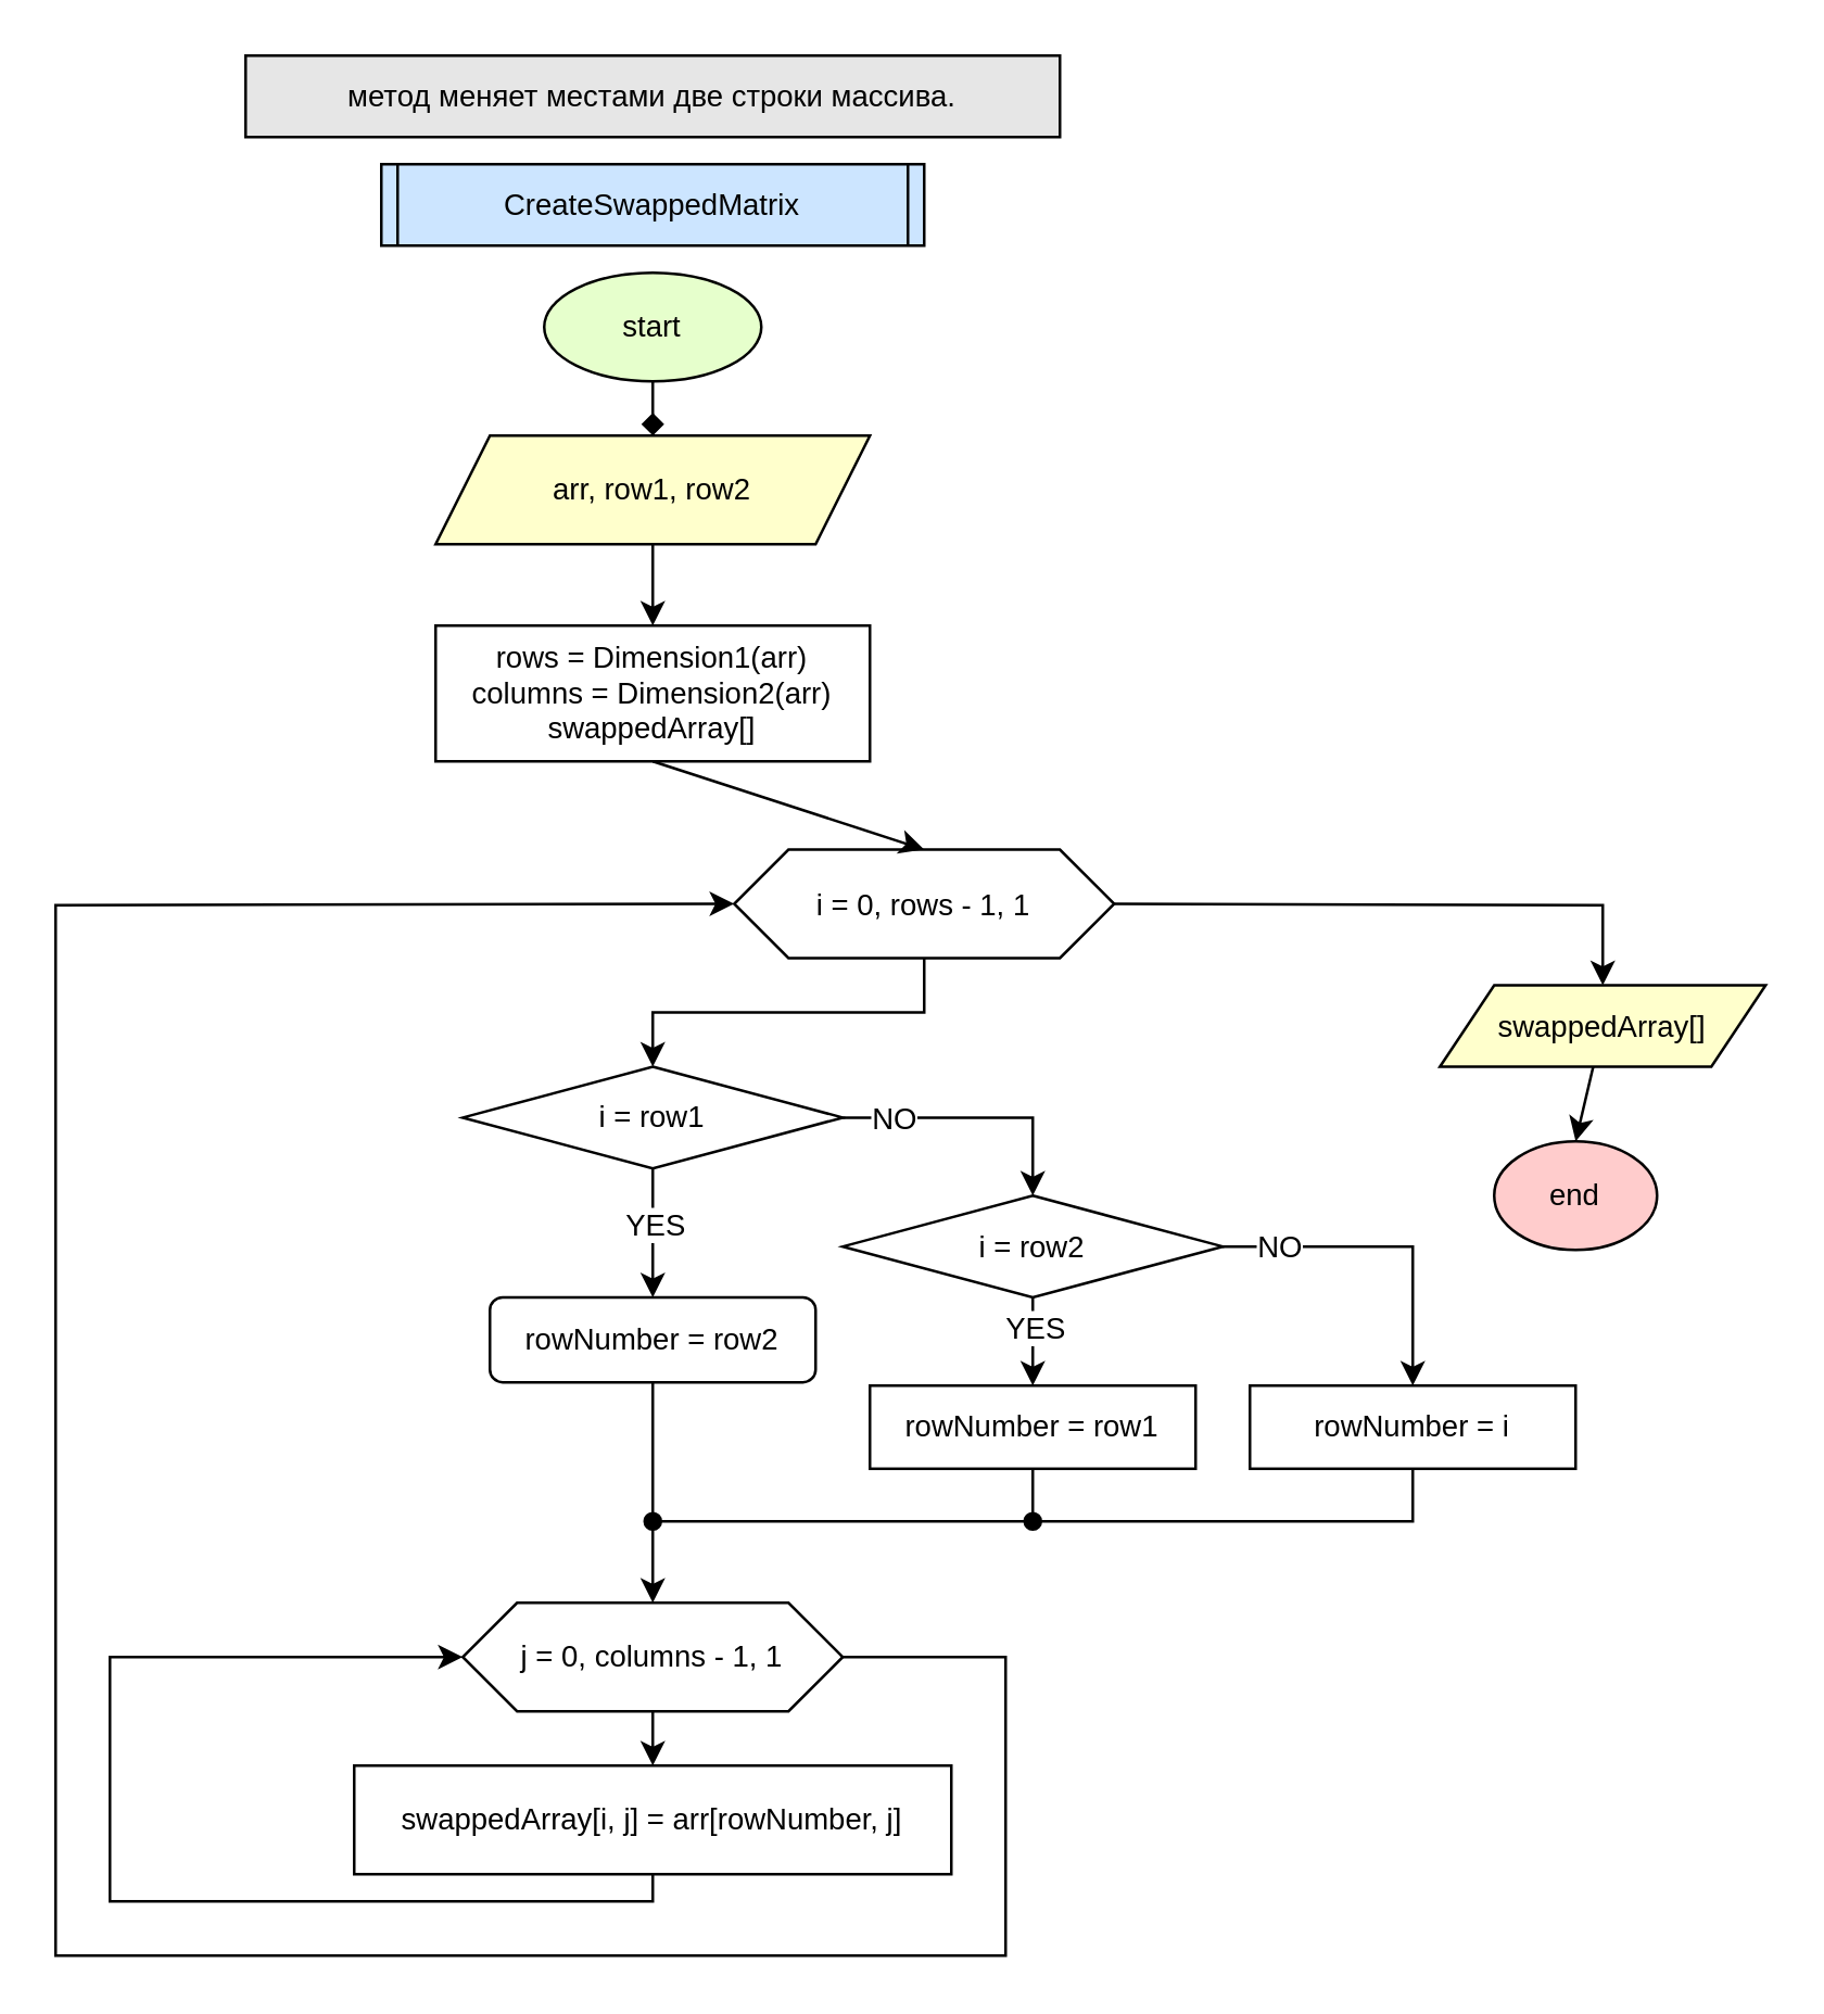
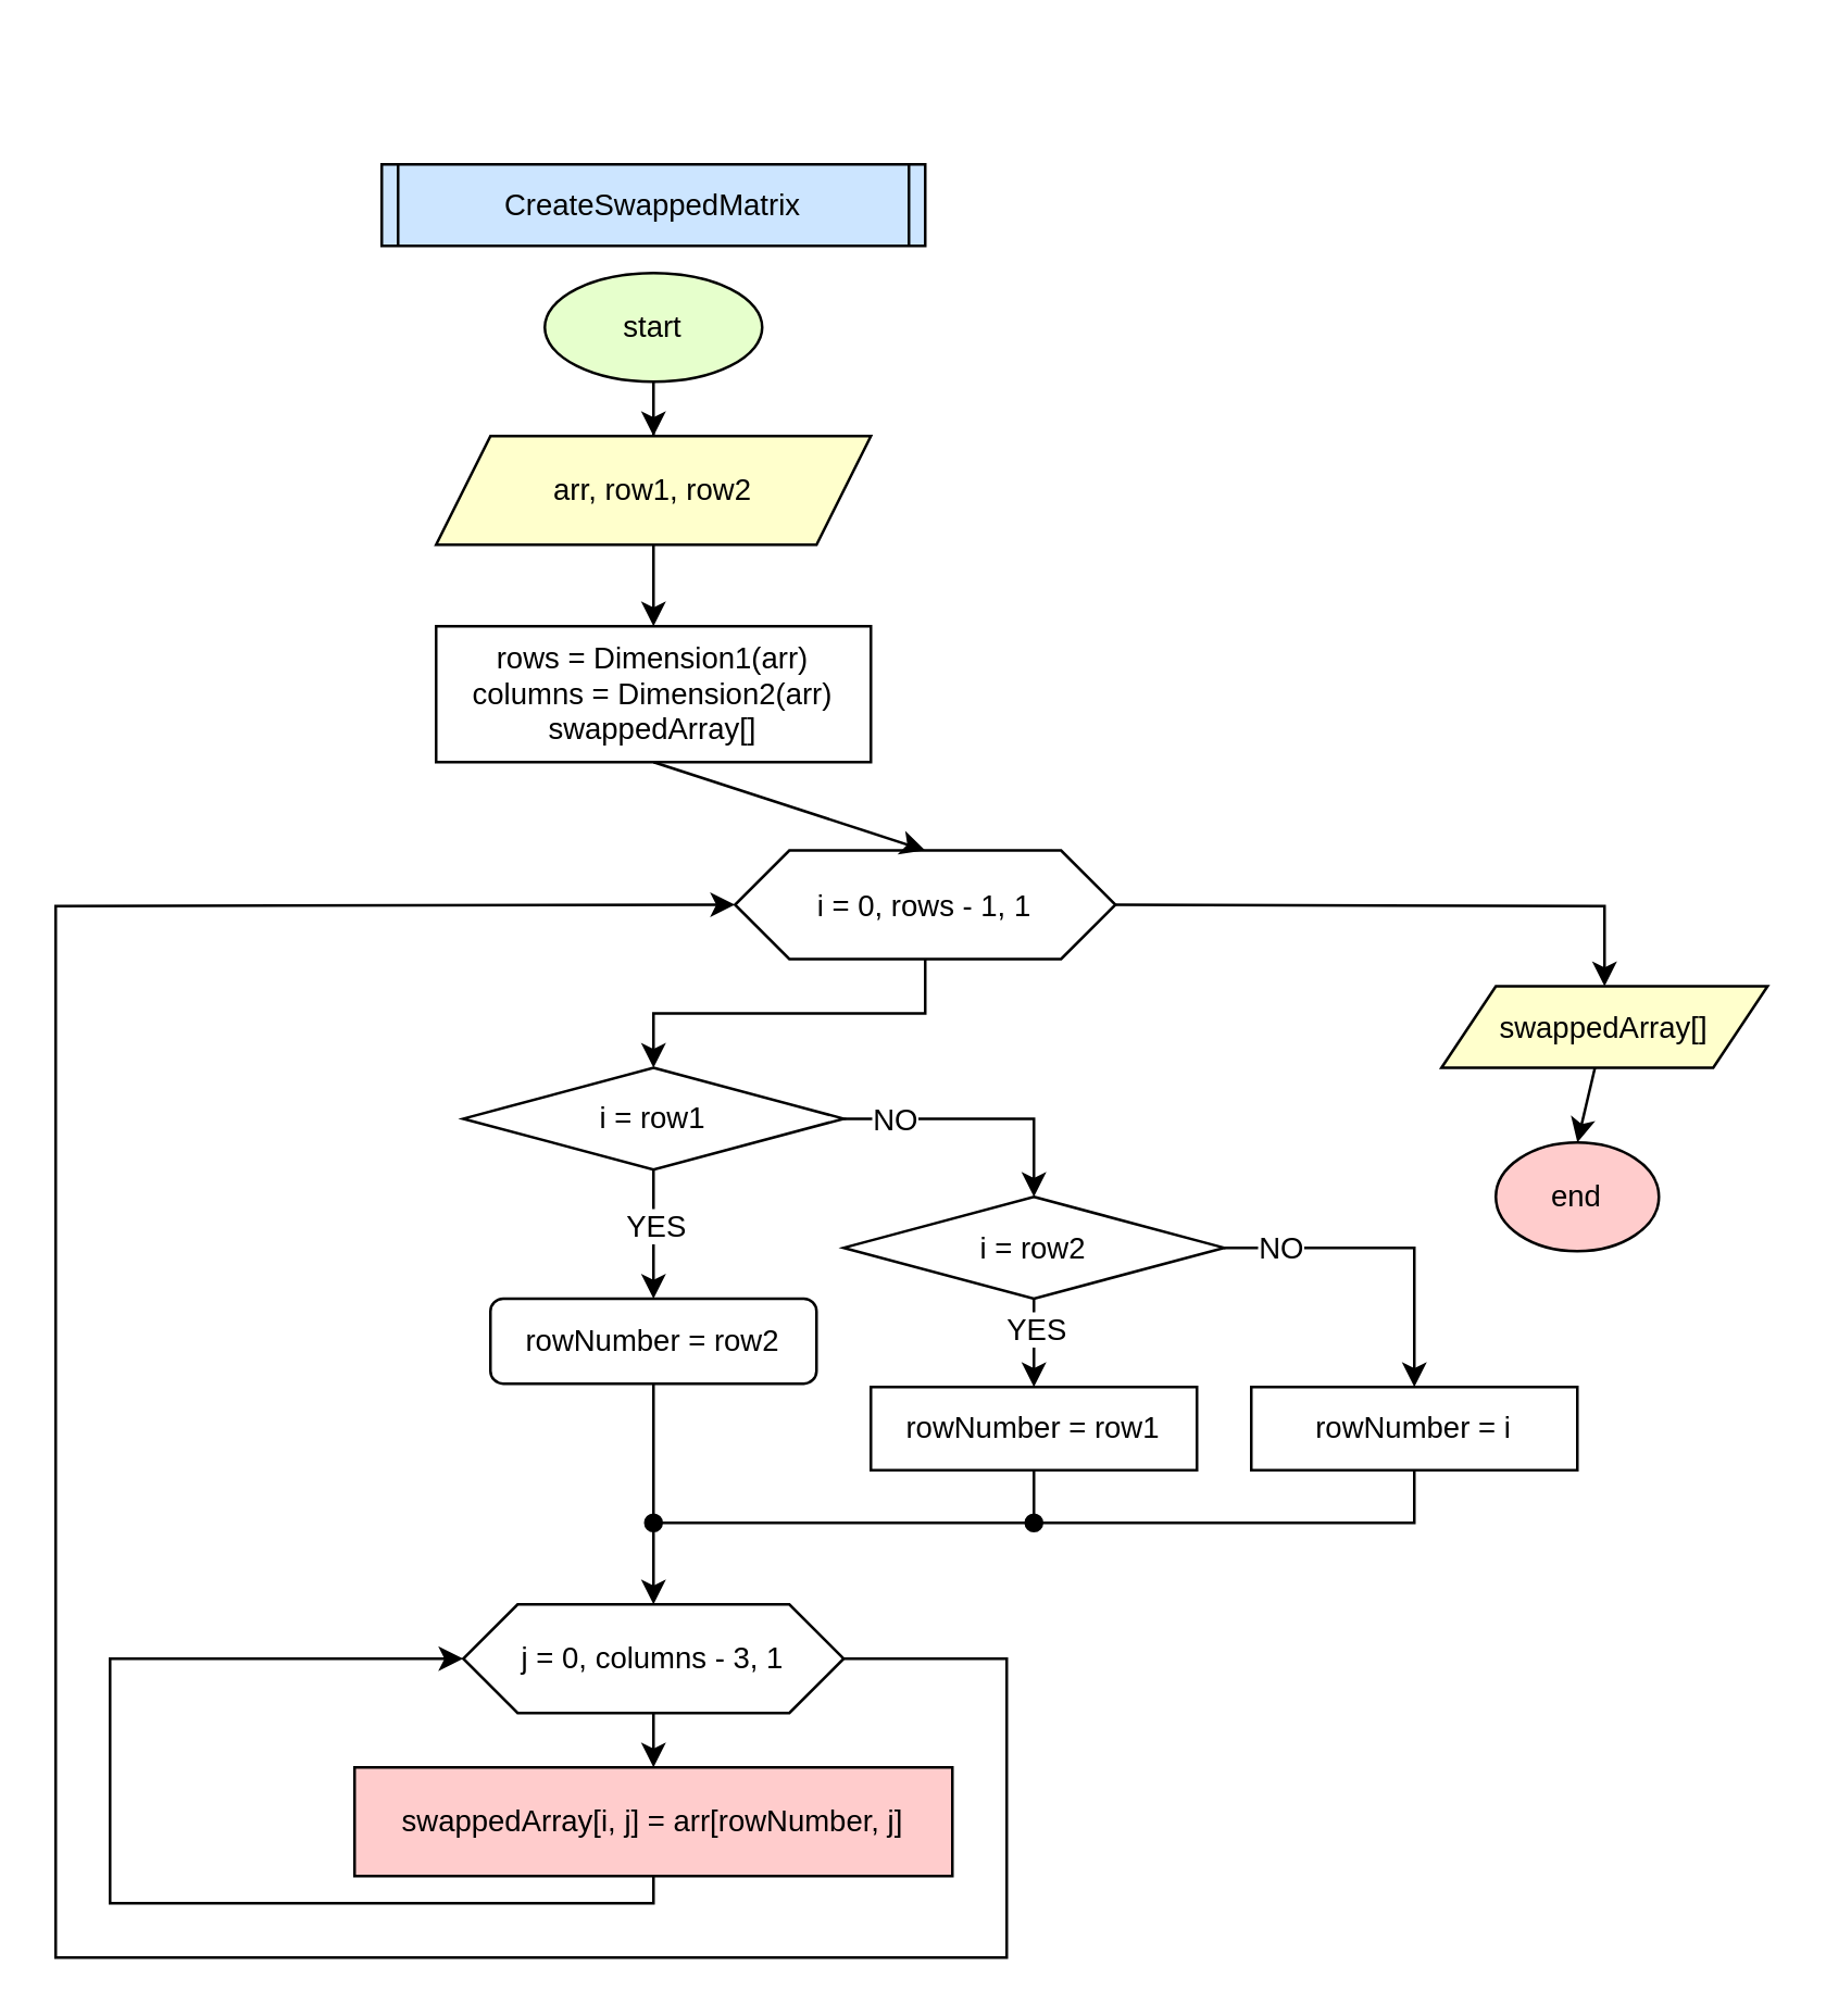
  <mxCell id="0" />
  <mxCell id="1" parent="0" />
- <mxCell id="2" value="" style="edgeStyle=orthogonalEdgeStyle;rounded=0;orthogonalLoop=1;jettySize=auto;html=1;entryX=0.5;entryY=0;entryDx=0;entryDy=0;fillColor=#FFFFFF;strokeColor=#000000;fontColor=#000000;labelBackgroundColor=none;endArrow=diamond;" edge="1" parent="1" source="3" target="6"><mxGeometry relative="1" as="geometry"><mxPoint x="240.029" y="150" as="targetPoint" /></mxGeometry></mxCell>
+ <mxCell id="2" value="" style="edgeStyle=orthogonalEdgeStyle;rounded=0;orthogonalLoop=1;jettySize=auto;html=1;entryX=0.5;entryY=0;entryDx=0;entryDy=0;fillColor=#FFFFFF;strokeColor=#000000;fontColor=#000000;labelBackgroundColor=none;" edge="1" parent="1" source="3" target="6"><mxGeometry relative="1" as="geometry"><mxPoint x="240.029" y="150" as="targetPoint" /></mxGeometry></mxCell>
  <mxCell id="3" value="start" style="ellipse;whiteSpace=wrap;html=1;fillColor=#E6FFCC;fontSize=11;strokeColor=#000000;fontColor=#000000;rounded=0;labelBackgroundColor=none;endArrow=classic;" vertex="1" parent="1"><mxGeometry x="200" y="100" width="80" height="40" as="geometry" /></mxCell>
  <mxCell id="4" value="CreateSwappedMatrix" style="shape=process;whiteSpace=wrap;html=1;backgroundOutline=1;size=0.029;fillColor=#CCE5FF;fontSize=11;strokeColor=#000000;fontColor=#000000;rounded=0;labelBackgroundColor=none;endArrow=classic;" vertex="1" parent="1"><mxGeometry x="140" y="60" width="200" height="30" as="geometry" /></mxCell>
  <mxCell id="5" value="" style="edgeStyle=orthogonalEdgeStyle;rounded=0;orthogonalLoop=1;jettySize=auto;html=1;fillColor=#FFFFFF;strokeColor=#000000;fontColor=#000000;labelBackgroundColor=none;" edge="1" parent="1" source="6" target="7"><mxGeometry relative="1" as="geometry" /></mxCell>
  <mxCell id="6" value="arr, row1, row2" style="shape=parallelogram;perimeter=parallelogramPerimeter;whiteSpace=wrap;html=1;fixedSize=1;fillColor=#FFFFCC;fontSize=11;strokeColor=#000000;fontColor=#000000;rounded=0;labelBackgroundColor=none;endArrow=classic;" vertex="1" parent="1"><mxGeometry x="160" y="160" width="160" height="40" as="geometry" /></mxCell>
  <mxCell id="7" value="rows = Dimension1(arr)&lt;br&gt;columns = Dimension2(arr)&lt;br&gt;swappedArray[]" style="whiteSpace=wrap;html=1;fillColor=#FFFFFF;fontSize=11;strokeColor=#000000;fontColor=#000000;rounded=0;labelBackgroundColor=none;endArrow=classic;" vertex="1" parent="1"><mxGeometry x="160" y="230" width="160" height="50" as="geometry" /></mxCell>
  <mxCell id="8" style="edgeStyle=none;rounded=0;orthogonalLoop=1;jettySize=auto;html=1;exitX=1;exitY=0.5;exitDx=0;exitDy=0;fillColor=#FFFFFF;strokeColor=#000000;fontColor=#000000;labelBackgroundColor=none;" edge="1" parent="1" source="10" target="19"><mxGeometry relative="1" as="geometry"><Array as="points"><mxPoint x="590" y="333" /></Array></mxGeometry></mxCell>
  <mxCell id="9" value="" style="edgeStyle=orthogonalEdgeStyle;rounded=0;orthogonalLoop=1;jettySize=auto;html=1;fillColor=#FFFFFF;strokeColor=#000000;fontColor=#000000;labelBackgroundColor=none;" edge="1" parent="1" source="10" target="24"><mxGeometry relative="1" as="geometry" /></mxCell>
  <mxCell id="10" value="i = 0, rows&amp;nbsp;- 1, 1" style="shape=hexagon;perimeter=hexagonPerimeter2;whiteSpace=wrap;html=1;fixedSize=1;fontSize=11;rounded=0;fillColor=#FFFFFF;strokeColor=#000000;fontColor=#000000;labelBackgroundColor=none;endArrow=classic;" vertex="1" parent="1"><mxGeometry x="270" y="312.5" width="140" height="40" as="geometry" /></mxCell>
  <mxCell id="11" style="edgeStyle=none;orthogonalLoop=1;jettySize=auto;html=1;exitX=1;exitY=0.5;exitDx=0;exitDy=0;fontSize=11;endArrow=classic;endFill=1;entryX=0;entryY=0.5;entryDx=0;entryDy=0;rounded=0;fillColor=#FFFFFF;strokeColor=#000000;fontColor=#000000;labelBackgroundColor=none;" edge="1" parent="1" source="13" target="10"><mxGeometry relative="1" as="geometry"><mxPoint x="240" y="632.5" as="targetPoint" /><Array as="points"><mxPoint x="370" y="610" /><mxPoint x="370" y="720" /><mxPoint x="20" y="720" /><mxPoint x="20" y="333" /></Array></mxGeometry></mxCell>
  <mxCell id="12" value="" style="edgeStyle=none;rounded=0;orthogonalLoop=1;jettySize=auto;html=1;endArrow=classic;endFill=1;fillColor=#FFFFFF;strokeColor=#000000;fontColor=#000000;labelBackgroundColor=none;" edge="1" parent="1" source="13" target="36"><mxGeometry relative="1" as="geometry" /></mxCell>
- <mxCell id="13" value="j = 0, columns&amp;nbsp;- 1, 1" style="shape=hexagon;perimeter=hexagonPerimeter2;whiteSpace=wrap;html=1;fixedSize=1;fontSize=11;rounded=0;fillColor=#FFFFFF;strokeColor=#000000;fontColor=#000000;labelBackgroundColor=none;endArrow=classic;" vertex="1" parent="1"><mxGeometry x="170" y="590" width="140" height="40" as="geometry" /></mxCell>
+ <mxCell id="13" value="j = 0, columns&amp;nbsp;- 3, 1" style="shape=hexagon;perimeter=hexagonPerimeter2;whiteSpace=wrap;html=1;fixedSize=1;fontSize=11;rounded=0;fillColor=#FFFFFF;strokeColor=#000000;fontColor=#000000;labelBackgroundColor=none;endArrow=classic;" vertex="1" parent="1"><mxGeometry x="170" y="590" width="140" height="40" as="geometry" /></mxCell>
  <mxCell id="14" style="edgeStyle=none;orthogonalLoop=1;jettySize=auto;html=1;entryX=0;entryY=0.5;entryDx=0;entryDy=0;fontSize=11;rounded=0;fillColor=#FFFFFF;strokeColor=#000000;fontColor=#000000;labelBackgroundColor=none;" edge="1" parent="1" target="13"><mxGeometry relative="1" as="geometry"><Array as="points"><mxPoint x="240" y="700" /><mxPoint x="40" y="700" /><mxPoint x="40" y="610" /></Array><mxPoint x="240" y="680" as="sourcePoint" /></mxGeometry></mxCell>
  <mxCell id="15" value="" style="edgeStyle=none;rounded=0;orthogonalLoop=1;jettySize=auto;html=1;entryX=0.5;entryY=0;entryDx=0;entryDy=0;exitX=0.5;exitY=1;exitDx=0;exitDy=0;fillColor=#FFFFFF;strokeColor=#000000;fontColor=#000000;labelBackgroundColor=none;" edge="1" parent="1" source="7" target="10"><mxGeometry relative="1" as="geometry"><mxPoint x="300" y="310" as="targetPoint" /><mxPoint x="240" y="300" as="sourcePoint" /></mxGeometry></mxCell>
  <mxCell id="16" value="end" style="ellipse;whiteSpace=wrap;html=1;fillColor=#FFCCCC;rounded=0;fontSize=11;strokeColor=#000000;fontColor=#000000;labelBackgroundColor=none;endArrow=classic;" vertex="1" parent="1"><mxGeometry x="550" y="420" width="60" height="40" as="geometry" /></mxCell>
- <mxCell id="17" value="метод меняет местами две строки массива." style="rounded=0;whiteSpace=wrap;html=1;fillColor=#E6E6E6;fontSize=11;strokeColor=#000000;fontColor=#000000;labelBackgroundColor=none;endArrow=classic;" vertex="1" parent="1"><mxGeometry x="90" y="20" width="300" height="30" as="geometry" /></mxCell>
  <mxCell id="18" value="" style="edgeStyle=none;rounded=0;orthogonalLoop=1;jettySize=auto;html=1;endArrow=classic;endFill=1;entryX=0.5;entryY=0;entryDx=0;entryDy=0;fillColor=#FFFFFF;strokeColor=#000000;fontColor=#000000;labelBackgroundColor=none;" edge="1" parent="1" source="19" target="16"><mxGeometry relative="1" as="geometry" /></mxCell>
  <mxCell id="19" value="swappedArray[]" style="shape=parallelogram;perimeter=parallelogramPerimeter;whiteSpace=wrap;html=1;fixedSize=1;fillColor=#FFFFCC;fontSize=11;strokeColor=#000000;fontColor=#000000;rounded=0;labelBackgroundColor=none;endArrow=classic;" vertex="1" parent="1"><mxGeometry x="530" y="362.5" width="120" height="30" as="geometry" /></mxCell>
  <mxCell id="20" style="edgeStyle=orthogonalEdgeStyle;rounded=0;orthogonalLoop=1;jettySize=auto;html=1;exitX=1;exitY=0.5;exitDx=0;exitDy=0;entryX=0.5;entryY=0;entryDx=0;entryDy=0;fillColor=#FFFFFF;strokeColor=#000000;fontColor=#000000;labelBackgroundColor=none;" edge="1" parent="1" source="24" target="29"><mxGeometry relative="1" as="geometry" /></mxCell>
  <mxCell id="21" value="NO" style="edgeLabel;html=1;align=center;verticalAlign=middle;resizable=0;points=[];fontColor=#000000;labelBackgroundColor=#FFFFFF;" vertex="1" connectable="0" parent="20"><mxGeometry x="-0.607" relative="1" as="geometry"><mxPoint as="offset" /></mxGeometry></mxCell>
  <mxCell id="22" value="" style="edgeStyle=orthogonalEdgeStyle;rounded=0;orthogonalLoop=1;jettySize=auto;html=1;fillColor=#FFFFFF;strokeColor=#000000;fontColor=#000000;labelBackgroundColor=none;" edge="1" parent="1" source="24" target="31"><mxGeometry relative="1" as="geometry" /></mxCell>
  <mxCell id="23" value="YES" style="edgeLabel;html=1;align=center;verticalAlign=middle;resizable=0;points=[];fontColor=#000000;labelBackgroundColor=#FFFFFF;" vertex="1" connectable="0" parent="22"><mxGeometry x="-0.766" relative="1" as="geometry"><mxPoint y="14" as="offset" /></mxGeometry></mxCell>
  <mxCell id="24" value="i = row1" style="rhombus;whiteSpace=wrap;html=1;rounded=0;fontSize=11;fillColor=#FFFFFF;strokeColor=#000000;fontColor=#000000;labelBackgroundColor=none;endArrow=classic;" vertex="1" parent="1"><mxGeometry x="170" y="392.5" width="140" height="37.5" as="geometry" /></mxCell>
  <mxCell id="25" value="" style="edgeStyle=orthogonalEdgeStyle;rounded=0;orthogonalLoop=1;jettySize=auto;html=1;fillColor=#FFFFFF;strokeColor=#000000;fontColor=#000000;labelBackgroundColor=none;" edge="1" parent="1" source="29" target="33"><mxGeometry relative="1" as="geometry" /></mxCell>
  <mxCell id="26" value="YES" style="edgeLabel;html=1;align=center;verticalAlign=middle;resizable=0;points=[];fontColor=#000000;labelBackgroundColor=#FFFFFF;" vertex="1" connectable="0" parent="25"><mxGeometry x="-0.722" y="-1" relative="1" as="geometry"><mxPoint x="1" y="4" as="offset" /></mxGeometry></mxCell>
  <mxCell id="27" value="" style="edgeStyle=orthogonalEdgeStyle;rounded=0;orthogonalLoop=1;jettySize=auto;html=1;fillColor=#FFFFFF;strokeColor=#000000;fontColor=#000000;labelBackgroundColor=none;" edge="1" parent="1" source="29" target="35"><mxGeometry relative="1" as="geometry" /></mxCell>
  <mxCell id="28" value="NO" style="edgeLabel;html=1;align=center;verticalAlign=middle;resizable=0;points=[];fontColor=#000000;labelBackgroundColor=#FFFFFF;" vertex="1" connectable="0" parent="27"><mxGeometry x="-0.184" y="-1" relative="1" as="geometry"><mxPoint x="-29" y="-1" as="offset" /></mxGeometry></mxCell>
  <mxCell id="29" value="i = row2" style="rhombus;whiteSpace=wrap;html=1;rounded=0;fontSize=11;fillColor=#FFFFFF;strokeColor=#000000;fontColor=#000000;labelBackgroundColor=none;endArrow=classic;" vertex="1" parent="1"><mxGeometry x="310" y="440" width="140" height="37.5" as="geometry" /></mxCell>
  <mxCell id="30" style="edgeStyle=orthogonalEdgeStyle;rounded=0;orthogonalLoop=1;jettySize=auto;html=1;exitX=0.5;exitY=1;exitDx=0;exitDy=0;entryX=0.5;entryY=0;entryDx=0;entryDy=0;fillColor=#FFFFFF;strokeColor=#000000;fontColor=#000000;labelBackgroundColor=none;" edge="1" parent="1" source="31" target="13"><mxGeometry relative="1" as="geometry" /></mxCell>
  <mxCell id="31" value="rowNumber = row2" style="whiteSpace=wrap;html=1;fontSize=11;fillColor=#FFFFFF;strokeColor=#000000;fontColor=#000000;labelBackgroundColor=none;endArrow=classic;rounded=1;" vertex="1" parent="1"><mxGeometry x="180" y="477.5" width="120" height="31.25" as="geometry" /></mxCell>
  <mxCell id="32" style="rounded=0;orthogonalLoop=1;jettySize=auto;html=1;exitX=0.5;exitY=1;exitDx=0;exitDy=0;endArrow=oval;endFill=1;fillColor=#FFFFFF;strokeColor=#000000;fontColor=#000000;labelBackgroundColor=none;" edge="1" parent="1" source="33"><mxGeometry relative="1" as="geometry"><mxPoint x="240" y="560" as="targetPoint" /><Array as="points"><mxPoint x="380" y="560" /></Array></mxGeometry></mxCell>
  <mxCell id="33" value="rowNumber = row1" style="whiteSpace=wrap;html=1;rounded=0;fontSize=11;fillColor=#FFFFFF;strokeColor=#000000;fontColor=#000000;labelBackgroundColor=none;endArrow=classic;" vertex="1" parent="1"><mxGeometry x="320" y="510" width="120" height="30.62" as="geometry" /></mxCell>
  <mxCell id="34" style="edgeStyle=none;rounded=0;orthogonalLoop=1;jettySize=auto;html=1;exitX=0.5;exitY=1;exitDx=0;exitDy=0;endArrow=oval;endFill=1;fillColor=#FFFFFF;strokeColor=#000000;fontColor=#000000;labelBackgroundColor=none;" edge="1" parent="1" source="35"><mxGeometry relative="1" as="geometry"><mxPoint x="380" y="560" as="targetPoint" /><Array as="points"><mxPoint x="520" y="560" /></Array></mxGeometry></mxCell>
  <mxCell id="35" value="rowNumber = i" style="whiteSpace=wrap;html=1;rounded=0;fontSize=11;fillColor=#FFFFFF;strokeColor=#000000;fontColor=#000000;labelBackgroundColor=none;endArrow=classic;" vertex="1" parent="1"><mxGeometry x="460" y="510" width="120" height="30.62" as="geometry" /></mxCell>
- <mxCell id="36" value="swappedArray[i, j] = arr[rowNumber, j]" style="whiteSpace=wrap;html=1;rounded=0;fontSize=11;fillColor=#FFFFFF;strokeColor=#000000;fontColor=#000000;labelBackgroundColor=none;endArrow=classic;" vertex="1" parent="1"><mxGeometry x="130" y="650" width="220" height="40" as="geometry" /></mxCell>
+ <mxCell id="36" value="swappedArray[i, j] = arr[rowNumber, j]" style="whiteSpace=wrap;html=1;rounded=0;fontSize=11;fillColor=#ffcccc;strokeColor=#000000;fontColor=#000000;labelBackgroundColor=none;endArrow=classic;" vertex="1" parent="1"><mxGeometry x="130" y="650" width="220" height="40" as="geometry" /></mxCell>
